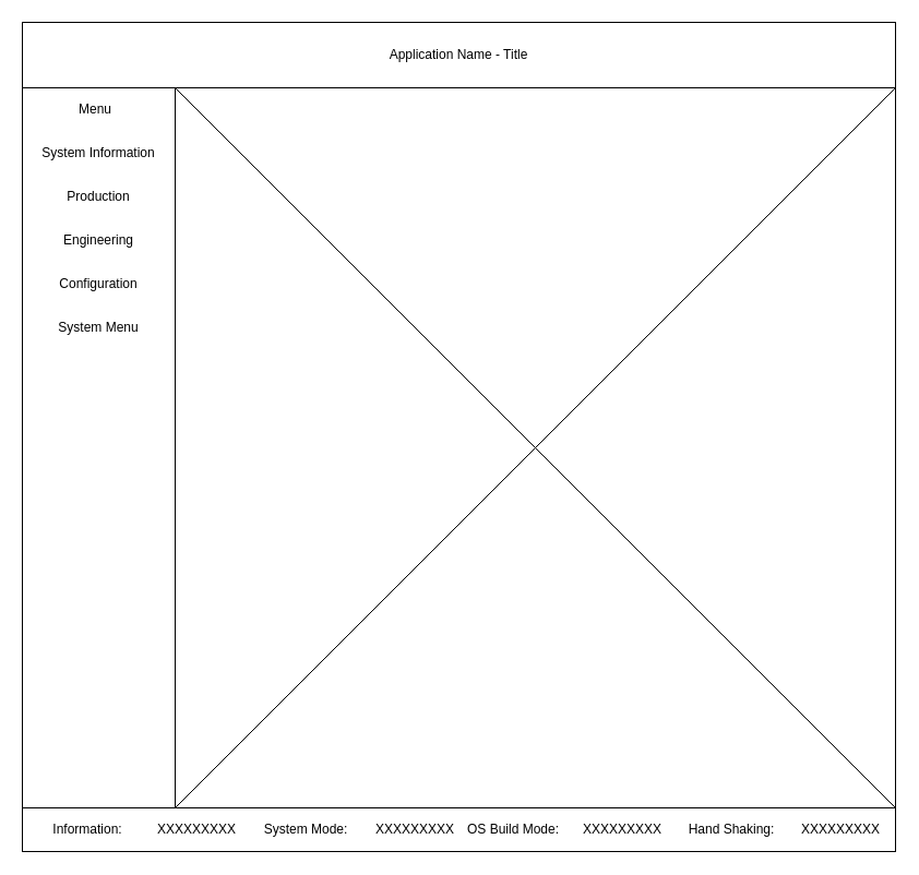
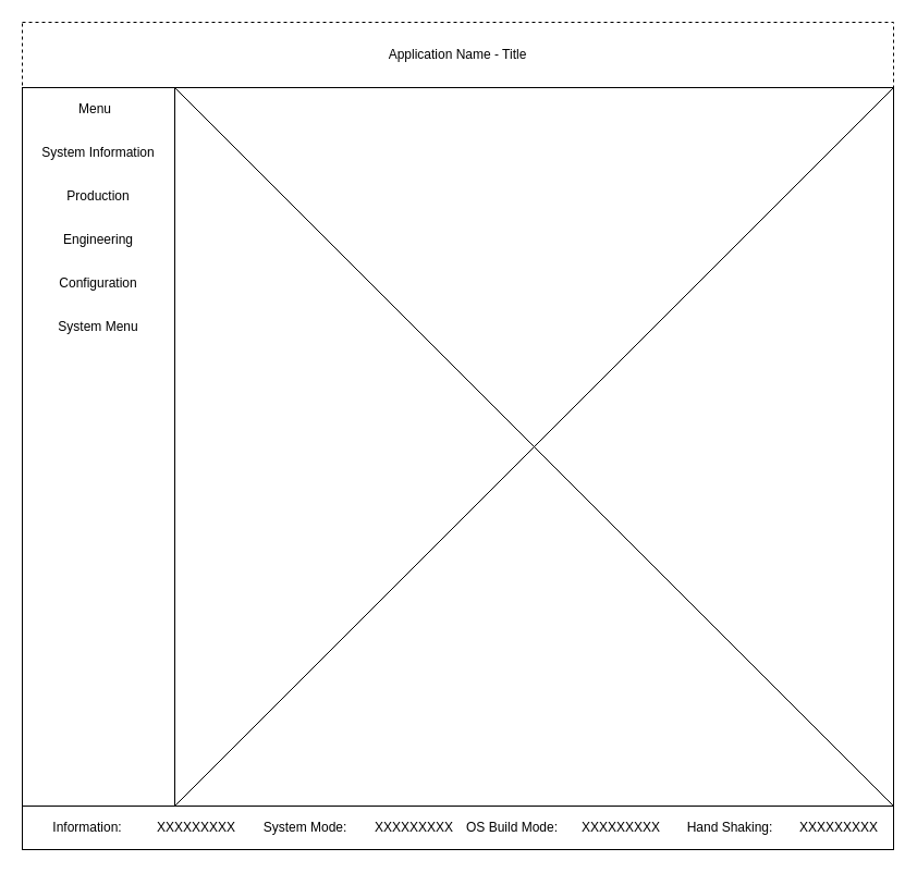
  <mxCell id="0" />
  <mxCell id="1" parent="0" />
  <mxCell id="2" value="" style="whiteSpace=wrap;html=1;aspect=fixed;fillColor=none;" vertex="1" parent="1"><mxGeometry x="160" y="80" width="660" height="660" as="geometry" /></mxCell>
- <mxCell id="3" value="Application Name - Title" style="rounded=0;whiteSpace=wrap;html=1;fillColor=none;" vertex="1" parent="1"><mxGeometry x="20" y="20" width="800" height="60" as="geometry" /></mxCell>
+ <mxCell id="3" value="Application Name - Title" style="rounded=0;whiteSpace=wrap;html=1;fillColor=none;dashed=1;" vertex="1" parent="1"><mxGeometry x="20" y="20" width="800" height="60" as="geometry" /></mxCell>
  <mxCell id="4" value="" style="rounded=0;whiteSpace=wrap;html=1;fillColor=none;" vertex="1" parent="1"><mxGeometry x="20" y="80" width="140" height="660" as="geometry" /></mxCell>
  <mxCell id="5" value="Menu" style="text;html=1;strokeColor=none;fillColor=none;align=center;verticalAlign=middle;whiteSpace=wrap;rounded=0;" vertex="1" parent="1"><mxGeometry x="57" y="90" width="60" height="20" as="geometry" /></mxCell>
  <mxCell id="6" value="System Information" style="text;html=1;strokeColor=none;fillColor=none;align=center;verticalAlign=middle;whiteSpace=wrap;rounded=0;" vertex="1" parent="1"><mxGeometry x="30" y="130" width="120" height="20" as="geometry" /></mxCell>
  <mxCell id="7" value="Production" style="text;html=1;strokeColor=none;fillColor=none;align=center;verticalAlign=middle;whiteSpace=wrap;rounded=0;" vertex="1" parent="1"><mxGeometry x="30" y="170" width="120" height="20" as="geometry" /></mxCell>
  <mxCell id="8" value="Engineering" style="text;html=1;strokeColor=none;fillColor=none;align=center;verticalAlign=middle;whiteSpace=wrap;rounded=0;" vertex="1" parent="1"><mxGeometry x="30" y="210" width="120" height="20" as="geometry" /></mxCell>
  <mxCell id="9" value="Configuration" style="text;html=1;strokeColor=none;fillColor=none;align=center;verticalAlign=middle;whiteSpace=wrap;rounded=0;" vertex="1" parent="1"><mxGeometry x="30" y="250" width="120" height="20" as="geometry" /></mxCell>
  <mxCell id="10" value="System Menu" style="text;html=1;strokeColor=none;fillColor=none;align=center;verticalAlign=middle;whiteSpace=wrap;rounded=0;" vertex="1" parent="1"><mxGeometry x="30" y="290" width="120" height="20" as="geometry" /></mxCell>
  <mxCell id="11" value="" style="endArrow=none;html=1;entryX=1;entryY=0;entryDx=0;entryDy=0;exitX=0;exitY=1;exitDx=0;exitDy=0;" edge="1" parent="1" source="2" target="2"><mxGeometry width="50" height="50" relative="1" as="geometry"><mxPoint x="500" y="390" as="sourcePoint" /><mxPoint x="550" y="340" as="targetPoint" /></mxGeometry></mxCell>
  <mxCell id="12" value="" style="endArrow=none;html=1;entryX=0;entryY=0;entryDx=0;entryDy=0;exitX=1;exitY=1;exitDx=0;exitDy=0;" edge="1" parent="1" source="2" target="2"><mxGeometry width="50" height="50" relative="1" as="geometry"><mxPoint x="320" y="360" as="sourcePoint" /><mxPoint x="370" y="310" as="targetPoint" /></mxGeometry></mxCell>
  <mxCell id="13" value="" style="rounded=0;whiteSpace=wrap;html=1;fillColor=none;" vertex="1" parent="1"><mxGeometry x="20" y="740" width="800" height="40" as="geometry" /></mxCell>
  <mxCell id="14" value="Information:" style="text;html=1;strokeColor=none;fillColor=none;align=center;verticalAlign=middle;whiteSpace=wrap;rounded=0;" vertex="1" parent="1"><mxGeometry x="30" y="750" width="100" height="20" as="geometry" /></mxCell>
  <mxCell id="15" value="XXXXXXXXX" style="text;html=1;strokeColor=none;fillColor=none;align=center;verticalAlign=middle;whiteSpace=wrap;rounded=0;" vertex="1" parent="1"><mxGeometry x="130" y="750" width="100" height="20" as="geometry" /></mxCell>
  <mxCell id="16" value="XXXXXXXXX" style="text;html=1;strokeColor=none;fillColor=none;align=center;verticalAlign=middle;whiteSpace=wrap;rounded=0;" vertex="1" parent="1"><mxGeometry x="330" y="750" width="100" height="20" as="geometry" /></mxCell>
  <mxCell id="17" value="System Mode:" style="text;html=1;strokeColor=none;fillColor=none;align=center;verticalAlign=middle;whiteSpace=wrap;rounded=0;" vertex="1" parent="1"><mxGeometry x="230" y="750" width="100" height="20" as="geometry" /></mxCell>
  <mxCell id="18" value="XXXXXXXXX" style="text;html=1;strokeColor=none;fillColor=none;align=center;verticalAlign=middle;whiteSpace=wrap;rounded=0;" vertex="1" parent="1"><mxGeometry x="520" y="750" width="100" height="20" as="geometry" /></mxCell>
  <mxCell id="19" value="OS Build Mode:" style="text;html=1;strokeColor=none;fillColor=none;align=center;verticalAlign=middle;whiteSpace=wrap;rounded=0;" vertex="1" parent="1"><mxGeometry x="420" y="750" width="100" height="20" as="geometry" /></mxCell>
  <mxCell id="20" value="Hand Shaking:" style="text;html=1;strokeColor=none;fillColor=none;align=center;verticalAlign=middle;whiteSpace=wrap;rounded=0;" vertex="1" parent="1"><mxGeometry x="620" y="750" width="100" height="20" as="geometry" /></mxCell>
  <mxCell id="21" value="XXXXXXXXX" style="text;html=1;strokeColor=none;fillColor=none;align=center;verticalAlign=middle;whiteSpace=wrap;rounded=0;" vertex="1" parent="1"><mxGeometry x="720" y="750" width="100" height="20" as="geometry" /></mxCell>
